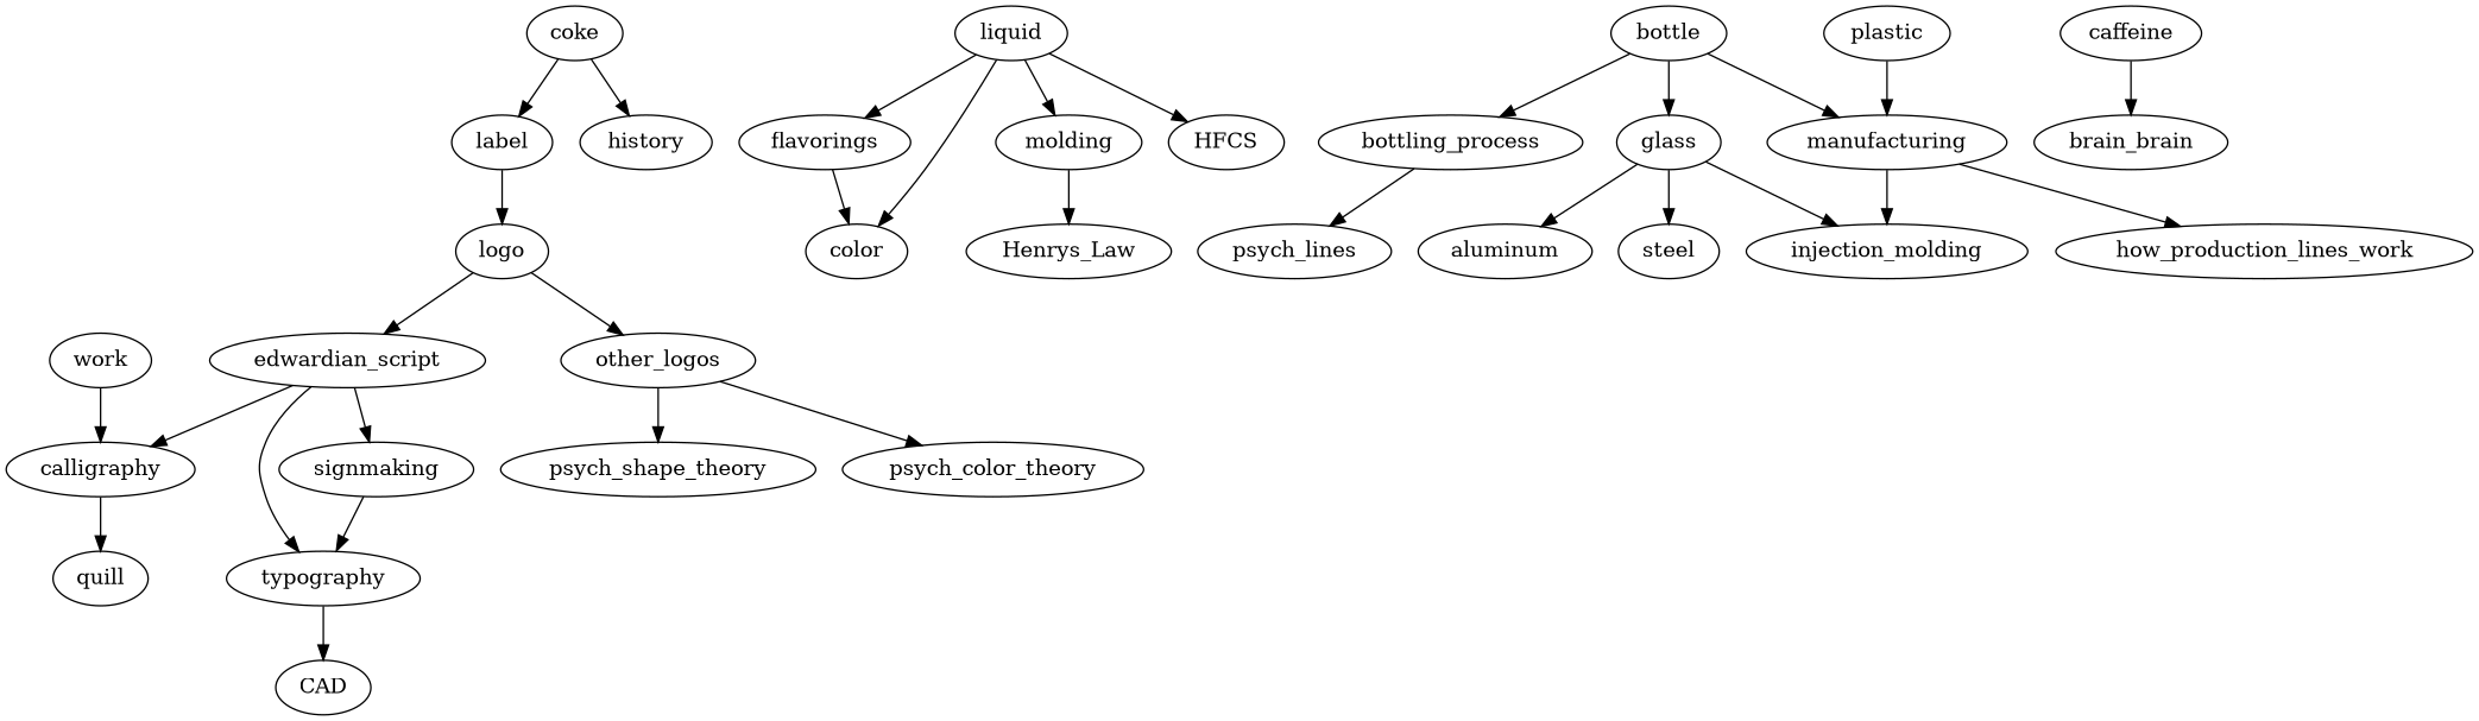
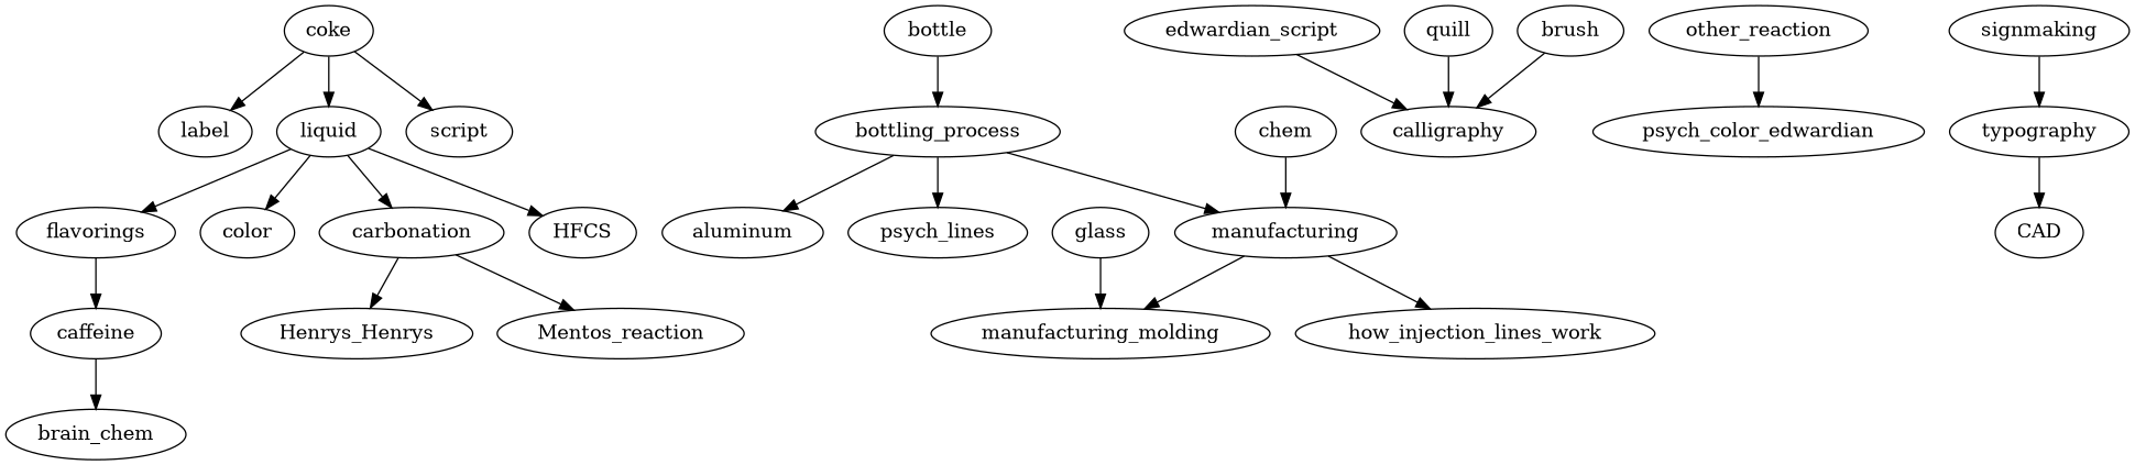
  digraph {
    coke
    label
    liquid
-   history
+   history [label=script]
    bottle
    glass
    bottling_process
-   logo
    flavorings
    color
-   carbonation [label=molding]
+   carbonation
    HFCS
-   steel
    aluminum
-   injection_molding
+   injection_molding [label=manufacturing_molding]
    n16 [label=psych_lines]
    manufacturing
    edwardian_script
-   other_logos
+   other_logos [label=other_reaction]
    caffeine
-   Henrys_Law
-   plastic
-   how_production_lines_work
+   Henrys_Law [label=Henrys_Henrys]
+   Mentos_reaction
+   plastic [label=chem]
+   how_production_lines_work [label=how_injection_lines_work]
    calligraphy
    typography
    signmaking
-   psych_shape_theory
-   psych_color_theory
+   psych_color_theory [label=psych_color_edwardian]
    quill
    CAD
-   brush [label=work]
-   brain_chem [label=brain_brain]
+   brush
+   brain_chem
    coke -> label
+   coke -> liquid
    coke -> history
-   label -> logo
    liquid -> flavorings
    liquid -> color
    liquid -> carbonation
    liquid -> HFCS
-   bottle -> glass
    bottle -> bottling_process
-   glass -> steel
-   glass -> aluminum
+   bottling_process -> aluminum
    glass -> injection_molding
    bottling_process -> n16
-   bottle -> manufacturing
-   logo -> edwardian_script
-   logo -> other_logos
-   flavorings -> color
+   bottling_process -> manufacturing
+   flavorings -> caffeine
    carbonation -> Henrys_Law
+   carbonation -> Mentos_reaction
    manufacturing -> injection_molding
    manufacturing -> how_production_lines_work
    edwardian_script -> calligraphy
-   edwardian_script -> typography
-   edwardian_script -> signmaking
-   other_logos -> psych_shape_theory
    other_logos -> psych_color_theory
    caffeine -> brain_chem
    plastic -> manufacturing
-   calligraphy -> quill
+   quill -> calligraphy
    typography -> CAD
    signmaking -> typography
    brush -> calligraphy
  }
